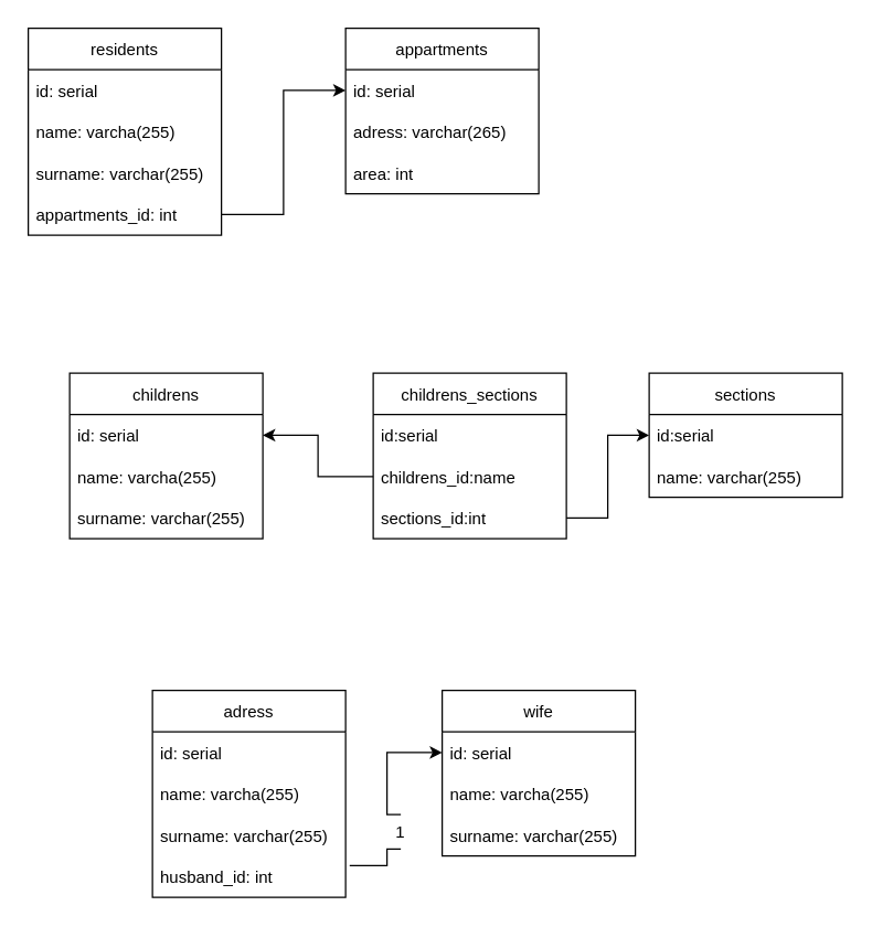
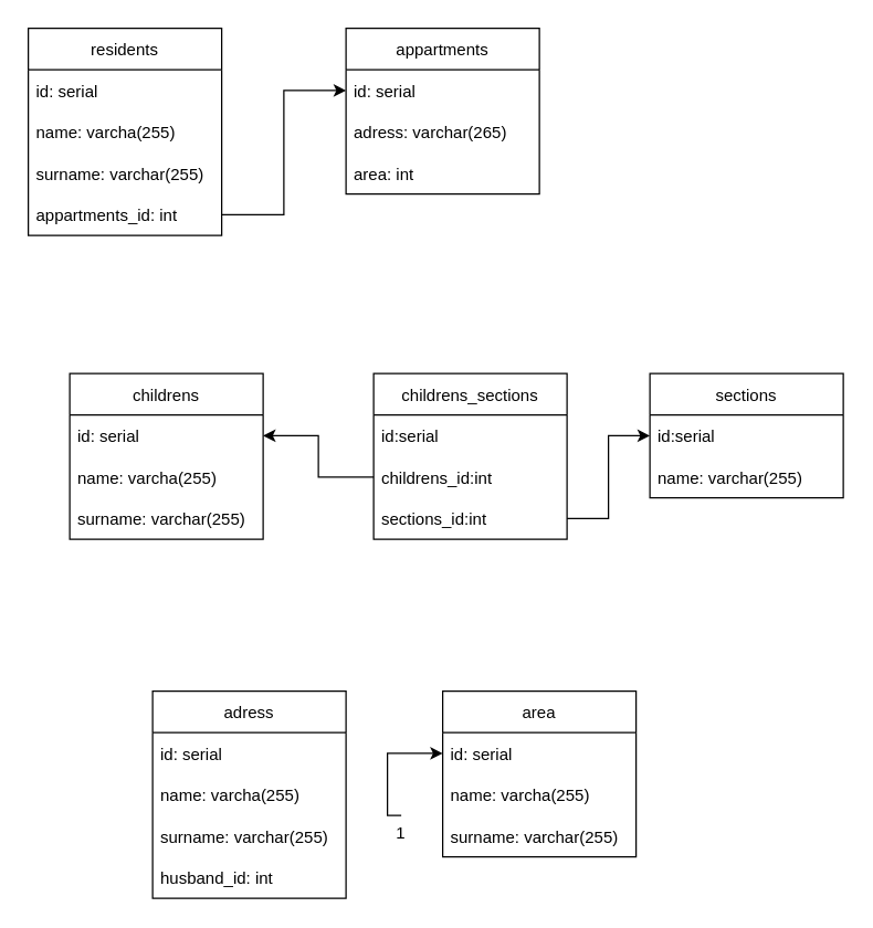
  <mxCell id="0" />
  <mxCell id="1" parent="0" />
  <mxCell id="2" value="residents" style="swimlane;fontStyle=0;childLayout=stackLayout;horizontal=1;startSize=30;horizontalStack=0;resizeParent=1;resizeParentMax=0;resizeLast=0;collapsible=1;marginBottom=0;" vertex="1" parent="1"><mxGeometry x="20" y="20" width="140" height="150" as="geometry" /></mxCell>
  <mxCell id="3" value="id: serial" style="text;strokeColor=none;fillColor=none;align=left;verticalAlign=middle;spacingLeft=4;spacingRight=4;overflow=hidden;points=[[0,0.5],[1,0.5]];portConstraint=eastwest;rotatable=0;" vertex="1" parent="2"><mxGeometry y="30" width="140" height="30" as="geometry" /></mxCell>
  <mxCell id="4" value="name: varcha(255)" style="text;strokeColor=none;fillColor=none;align=left;verticalAlign=middle;spacingLeft=4;spacingRight=4;overflow=hidden;points=[[0,0.5],[1,0.5]];portConstraint=eastwest;rotatable=0;" vertex="1" parent="2"><mxGeometry y="60" width="140" height="30" as="geometry" /></mxCell>
  <mxCell id="5" value="surname: varchar(255)" style="text;strokeColor=none;fillColor=none;align=left;verticalAlign=middle;spacingLeft=4;spacingRight=4;overflow=hidden;points=[[0,0.5],[1,0.5]];portConstraint=eastwest;rotatable=0;" vertex="1" parent="2"><mxGeometry y="90" width="140" height="30" as="geometry" /></mxCell>
  <mxCell id="6" value="appartments_id: int" style="text;strokeColor=none;fillColor=none;align=left;verticalAlign=middle;spacingLeft=4;spacingRight=4;overflow=hidden;points=[[0,0.5],[1,0.5]];portConstraint=eastwest;rotatable=0;" vertex="1" parent="2"><mxGeometry y="120" width="140" height="30" as="geometry" /></mxCell>
  <mxCell id="7" value="appartments" style="swimlane;fontStyle=0;childLayout=stackLayout;horizontal=1;startSize=30;horizontalStack=0;resizeParent=1;resizeParentMax=0;resizeLast=0;collapsible=1;marginBottom=0;" vertex="1" parent="1"><mxGeometry x="250" y="20" width="140" height="120" as="geometry" /></mxCell>
  <mxCell id="8" value="id: serial" style="text;strokeColor=none;fillColor=none;align=left;verticalAlign=middle;spacingLeft=4;spacingRight=4;overflow=hidden;points=[[0,0.5],[1,0.5]];portConstraint=eastwest;rotatable=0;" vertex="1" parent="7"><mxGeometry y="30" width="140" height="30" as="geometry" /></mxCell>
  <mxCell id="9" value="adress: varchar(265)" style="text;strokeColor=none;fillColor=none;align=left;verticalAlign=middle;spacingLeft=4;spacingRight=4;overflow=hidden;points=[[0,0.5],[1,0.5]];portConstraint=eastwest;rotatable=0;" vertex="1" parent="7"><mxGeometry y="60" width="140" height="30" as="geometry" /></mxCell>
  <mxCell id="10" value="area: int" style="text;strokeColor=none;fillColor=none;align=left;verticalAlign=middle;spacingLeft=4;spacingRight=4;overflow=hidden;points=[[0,0.5],[1,0.5]];portConstraint=eastwest;rotatable=0;" vertex="1" parent="7"><mxGeometry y="90" width="140" height="30" as="geometry" /></mxCell>
  <mxCell id="11" value="" style="edgeStyle=elbowEdgeStyle;elbow=horizontal;endArrow=classic;html=1;rounded=0;entryX=0;entryY=0.5;entryDx=0;entryDy=0;exitX=1;exitY=0.5;exitDx=0;exitDy=0;" edge="1" parent="1" source="6" target="8"><mxGeometry width="50" height="50" relative="1" as="geometry"><mxPoint x="180" y="120" as="sourcePoint" /><mxPoint x="230" y="70" as="targetPoint" /></mxGeometry></mxCell>
  <mxCell id="12" value="childrens_sections" style="swimlane;fontStyle=0;childLayout=stackLayout;horizontal=1;startSize=30;horizontalStack=0;resizeParent=1;resizeParentMax=0;resizeLast=0;collapsible=1;marginBottom=0;" vertex="1" parent="1"><mxGeometry x="270" y="270" width="140" height="120" as="geometry" /></mxCell>
  <mxCell id="13" value="id:serial" style="text;strokeColor=none;fillColor=none;align=left;verticalAlign=middle;spacingLeft=4;spacingRight=4;overflow=hidden;points=[[0,0.5],[1,0.5]];portConstraint=eastwest;rotatable=0;" vertex="1" parent="12"><mxGeometry y="30" width="140" height="30" as="geometry" /></mxCell>
- <mxCell id="14" value="childrens_id:name" style="text;strokeColor=none;fillColor=none;align=left;verticalAlign=middle;spacingLeft=4;spacingRight=4;overflow=hidden;points=[[0,0.5],[1,0.5]];portConstraint=eastwest;rotatable=0;" vertex="1" parent="12"><mxGeometry y="60" width="140" height="30" as="geometry" /></mxCell>
+ <mxCell id="14" value="childrens_id:int" style="text;strokeColor=none;fillColor=none;align=left;verticalAlign=middle;spacingLeft=4;spacingRight=4;overflow=hidden;points=[[0,0.5],[1,0.5]];portConstraint=eastwest;rotatable=0;" vertex="1" parent="12"><mxGeometry y="60" width="140" height="30" as="geometry" /></mxCell>
  <mxCell id="15" value="sections_id:int" style="text;strokeColor=none;fillColor=none;align=left;verticalAlign=middle;spacingLeft=4;spacingRight=4;overflow=hidden;points=[[0,0.5],[1,0.5]];portConstraint=eastwest;rotatable=0;" vertex="1" parent="12"><mxGeometry y="90" width="140" height="30" as="geometry" /></mxCell>
  <mxCell id="16" value="sections" style="swimlane;fontStyle=0;childLayout=stackLayout;horizontal=1;startSize=30;horizontalStack=0;resizeParent=1;resizeParentMax=0;resizeLast=0;collapsible=1;marginBottom=0;" vertex="1" parent="1"><mxGeometry x="470" y="270" width="140" height="90" as="geometry" /></mxCell>
  <mxCell id="17" value="id:serial" style="text;strokeColor=none;fillColor=none;align=left;verticalAlign=middle;spacingLeft=4;spacingRight=4;overflow=hidden;points=[[0,0.5],[1,0.5]];portConstraint=eastwest;rotatable=0;" vertex="1" parent="16"><mxGeometry y="30" width="140" height="30" as="geometry" /></mxCell>
  <mxCell id="18" value="name: varchar(255)" style="text;strokeColor=none;fillColor=none;align=left;verticalAlign=middle;spacingLeft=4;spacingRight=4;overflow=hidden;points=[[0,0.5],[1,0.5]];portConstraint=eastwest;rotatable=0;" vertex="1" parent="16"><mxGeometry y="60" width="140" height="30" as="geometry" /></mxCell>
  <mxCell id="19" value="childrens" style="swimlane;fontStyle=0;childLayout=stackLayout;horizontal=1;startSize=30;horizontalStack=0;resizeParent=1;resizeParentMax=0;resizeLast=0;collapsible=1;marginBottom=0;" vertex="1" parent="1"><mxGeometry x="50" y="270" width="140" height="120" as="geometry" /></mxCell>
  <mxCell id="20" value="id: serial" style="text;strokeColor=none;fillColor=none;align=left;verticalAlign=middle;spacingLeft=4;spacingRight=4;overflow=hidden;points=[[0,0.5],[1,0.5]];portConstraint=eastwest;rotatable=0;" vertex="1" parent="19"><mxGeometry y="30" width="140" height="30" as="geometry" /></mxCell>
  <mxCell id="21" value="name: varcha(255)" style="text;strokeColor=none;fillColor=none;align=left;verticalAlign=middle;spacingLeft=4;spacingRight=4;overflow=hidden;points=[[0,0.5],[1,0.5]];portConstraint=eastwest;rotatable=0;" vertex="1" parent="19"><mxGeometry y="60" width="140" height="30" as="geometry" /></mxCell>
  <mxCell id="22" value="surname: varchar(255)" style="text;strokeColor=none;fillColor=none;align=left;verticalAlign=middle;spacingLeft=4;spacingRight=4;overflow=hidden;points=[[0,0.5],[1,0.5]];portConstraint=eastwest;rotatable=0;" vertex="1" parent="19"><mxGeometry y="90" width="140" height="30" as="geometry" /></mxCell>
  <mxCell id="23" value="" style="edgeStyle=elbowEdgeStyle;elbow=horizontal;endArrow=classic;html=1;rounded=0;entryX=0;entryY=0.5;entryDx=0;entryDy=0;exitX=1;exitY=0.5;exitDx=0;exitDy=0;" edge="1" parent="1" source="15" target="17"><mxGeometry width="50" height="50" relative="1" as="geometry"><mxPoint x="410" y="380" as="sourcePoint" /><mxPoint x="460" y="330" as="targetPoint" /></mxGeometry></mxCell>
  <mxCell id="24" value="" style="edgeStyle=elbowEdgeStyle;elbow=horizontal;endArrow=classic;html=1;rounded=0;entryX=1;entryY=0.5;entryDx=0;entryDy=0;exitX=0;exitY=0.5;exitDx=0;exitDy=0;" edge="1" parent="1" source="14" target="20"><mxGeometry width="50" height="50" relative="1" as="geometry"><mxPoint x="200" y="380" as="sourcePoint" /><mxPoint x="250" y="330" as="targetPoint" /></mxGeometry></mxCell>
- <mxCell id="25" value="wife" style="swimlane;fontStyle=0;childLayout=stackLayout;horizontal=1;startSize=30;horizontalStack=0;resizeParent=1;resizeParentMax=0;resizeLast=0;collapsible=1;marginBottom=0;" vertex="1" parent="1"><mxGeometry x="320" y="500" width="140" height="120" as="geometry" /></mxCell>
+ <mxCell id="25" value="area" style="swimlane;fontStyle=0;childLayout=stackLayout;horizontal=1;startSize=30;horizontalStack=0;resizeParent=1;resizeParentMax=0;resizeLast=0;collapsible=1;marginBottom=0;" vertex="1" parent="1"><mxGeometry x="320" y="500" width="140" height="120" as="geometry" /></mxCell>
  <mxCell id="26" value="id: serial" style="text;strokeColor=none;fillColor=none;align=left;verticalAlign=middle;spacingLeft=4;spacingRight=4;overflow=hidden;points=[[0,0.5],[1,0.5]];portConstraint=eastwest;rotatable=0;" vertex="1" parent="25"><mxGeometry y="30" width="140" height="30" as="geometry" /></mxCell>
  <mxCell id="27" value="name: varcha(255)" style="text;strokeColor=none;fillColor=none;align=left;verticalAlign=middle;spacingLeft=4;spacingRight=4;overflow=hidden;points=[[0,0.5],[1,0.5]];portConstraint=eastwest;rotatable=0;" vertex="1" parent="25"><mxGeometry y="60" width="140" height="30" as="geometry" /></mxCell>
  <mxCell id="28" value="surname: varchar(255)" style="text;strokeColor=none;fillColor=none;align=left;verticalAlign=middle;spacingLeft=4;spacingRight=4;overflow=hidden;points=[[0,0.5],[1,0.5]];portConstraint=eastwest;rotatable=0;" vertex="1" parent="25"><mxGeometry y="90" width="140" height="30" as="geometry" /></mxCell>
  <mxCell id="29" value="adress" style="swimlane;fontStyle=0;childLayout=stackLayout;horizontal=1;startSize=30;horizontalStack=0;resizeParent=1;resizeParentMax=0;resizeLast=0;collapsible=1;marginBottom=0;" vertex="1" parent="1"><mxGeometry x="110" y="500" width="140" height="150" as="geometry" /></mxCell>
  <mxCell id="30" value="id: serial" style="text;strokeColor=none;fillColor=none;align=left;verticalAlign=middle;spacingLeft=4;spacingRight=4;overflow=hidden;points=[[0,0.5],[1,0.5]];portConstraint=eastwest;rotatable=0;" vertex="1" parent="29"><mxGeometry y="30" width="140" height="30" as="geometry" /></mxCell>
  <mxCell id="31" value="name: varcha(255)" style="text;strokeColor=none;fillColor=none;align=left;verticalAlign=middle;spacingLeft=4;spacingRight=4;overflow=hidden;points=[[0,0.5],[1,0.5]];portConstraint=eastwest;rotatable=0;" vertex="1" parent="29"><mxGeometry y="60" width="140" height="30" as="geometry" /></mxCell>
  <mxCell id="32" value="surname: varchar(255)" style="text;strokeColor=none;fillColor=none;align=left;verticalAlign=middle;spacingLeft=4;spacingRight=4;overflow=hidden;points=[[0,0.5],[1,0.5]];portConstraint=eastwest;rotatable=0;" vertex="1" parent="29"><mxGeometry y="90" width="140" height="30" as="geometry" /></mxCell>
  <mxCell id="33" value="husband_id: int" style="text;strokeColor=none;fillColor=none;align=left;verticalAlign=middle;spacingLeft=4;spacingRight=4;overflow=hidden;points=[[0,0.5],[1,0.5]];portConstraint=eastwest;rotatable=0;" vertex="1" parent="29"><mxGeometry y="120" width="140" height="30" as="geometry" /></mxCell>
  <mxCell id="34" value="" style="edgeStyle=elbowEdgeStyle;elbow=horizontal;endArrow=classic;html=1;rounded=0;entryX=0;entryY=0.5;entryDx=0;entryDy=0;startArrow=none;exitX=0.5;exitY=0;exitDx=0;exitDy=0;" edge="1" parent="1" source="35" target="26"><mxGeometry width="50" height="50" relative="1" as="geometry"><mxPoint x="270" y="560" as="sourcePoint" /><mxPoint x="310" y="575" as="targetPoint" /><Array as="points"><mxPoint x="280" y="545" /></Array></mxGeometry></mxCell>
  <mxCell id="35" value="1" style="text;html=1;strokeColor=none;fillColor=none;align=center;verticalAlign=middle;whiteSpace=wrap;rounded=0;" vertex="1" parent="1"><mxGeometry x="270" y="590" width="40" height="25" as="geometry" /></mxCell>
- <mxCell id="36" value="" style="edgeStyle=segmentEdgeStyle;endArrow=none;html=1;rounded=0;exitX=1.021;exitY=0.233;exitDx=0;exitDy=0;exitPerimeter=0;entryX=0.5;entryY=1;entryDx=0;entryDy=0;endFill=0;" edge="1" parent="1" source="33" target="35"><mxGeometry width="50" height="50" relative="1" as="geometry"><mxPoint x="255" y="630" as="sourcePoint" /><mxPoint x="305" y="580" as="targetPoint" /><Array as="points"><mxPoint x="280" y="627" /></Array></mxGeometry></mxCell>
